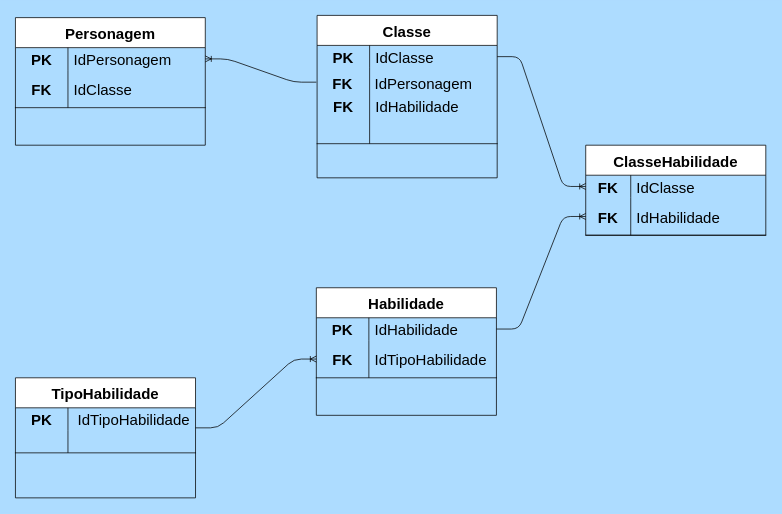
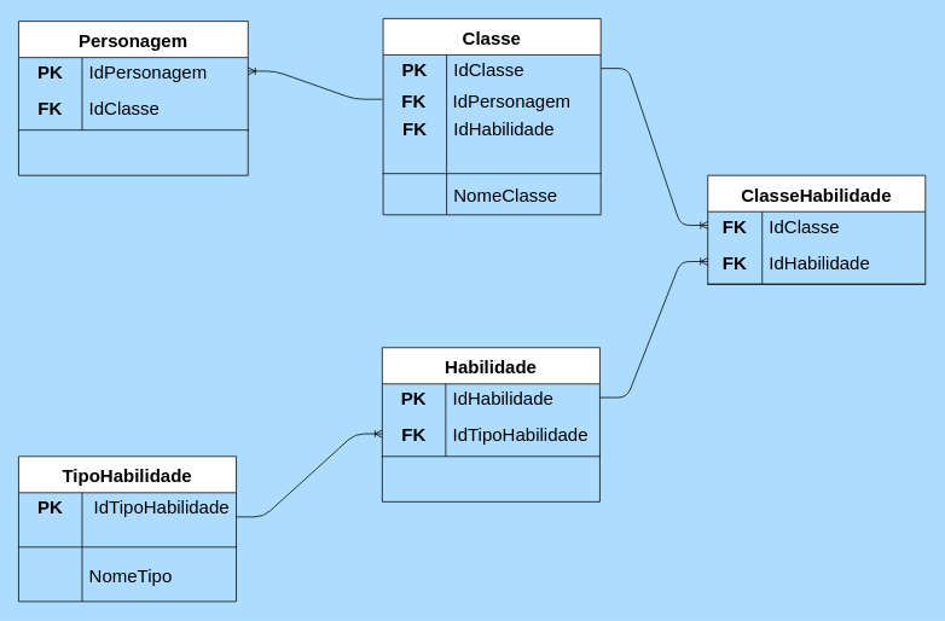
  <mxCell id="0" />
  <mxCell id="1" parent="0" />
  <mxCell id="2" value="Personagem" style="shape=table;startSize=40;container=1;collapsible=1;childLayout=tableLayout;fixedRows=1;rowLines=0;fontStyle=1;align=center;resizeLast=1;fontSize=20;" vertex="1" parent="1"><mxGeometry x="20" y="23" width="253" height="170" as="geometry" /></mxCell>
  <mxCell id="3" value="" style="shape=partialRectangle;collapsible=0;dropTarget=0;pointerEvents=0;fillColor=none;top=0;left=0;bottom=0;right=0;points=[[0,0.5],[1,0.5]];portConstraint=eastwest;" vertex="1" parent="2"><mxGeometry y="40" width="253" height="30" as="geometry" /></mxCell>
  <mxCell id="4" value="PK" style="shape=partialRectangle;connectable=0;fillColor=none;top=0;left=0;bottom=0;right=0;fontStyle=1;overflow=hidden;fontSize=20;" vertex="1" parent="3"><mxGeometry width="70" height="30" as="geometry" /></mxCell>
  <mxCell id="5" value="IdPersonagem" style="shape=partialRectangle;connectable=0;fillColor=none;top=0;left=0;bottom=0;right=0;align=left;spacingLeft=6;fontStyle=0;overflow=hidden;fontSize=20;" vertex="1" parent="3"><mxGeometry x="70" width="183" height="30" as="geometry" /></mxCell>
  <mxCell id="6" value="" style="shape=partialRectangle;collapsible=0;dropTarget=0;pointerEvents=0;fillColor=none;top=0;left=0;bottom=1;right=0;points=[[0,0.5],[1,0.5]];portConstraint=eastwest;" vertex="1" parent="2"><mxGeometry y="70" width="253" height="50" as="geometry" /></mxCell>
  <mxCell id="7" value="FK" style="shape=partialRectangle;connectable=0;fillColor=none;top=0;left=0;bottom=0;right=0;fontStyle=1;overflow=hidden;fontSize=20;" vertex="1" parent="6"><mxGeometry width="70" height="50" as="geometry" /></mxCell>
  <mxCell id="8" value="IdClasse" style="shape=partialRectangle;connectable=0;fillColor=none;top=0;left=0;bottom=0;right=0;align=left;spacingLeft=6;fontStyle=0;overflow=hidden;fontSize=20;" vertex="1" parent="6"><mxGeometry x="70" width="183" height="50" as="geometry" /></mxCell>
  <mxCell id="9" value="" style="shape=partialRectangle;collapsible=0;dropTarget=0;pointerEvents=0;fillColor=none;top=0;left=0;bottom=0;right=0;points=[[0,0.5],[1,0.5]];portConstraint=eastwest;" vertex="1" parent="2"><mxGeometry y="120" width="253" height="50" as="geometry" /></mxCell>
  <mxCell id="10" value="" style="shape=partialRectangle;connectable=0;fillColor=none;top=0;left=0;bottom=0;right=0;editable=1;overflow=hidden;" vertex="1" parent="9"><mxGeometry width="70" height="50" as="geometry" /></mxCell>
  <mxCell id="11" value="TipoHabilidade" style="shape=table;startSize=40;container=1;collapsible=1;childLayout=tableLayout;fixedRows=1;rowLines=0;fontStyle=1;align=center;resizeLast=1;fontSize=20;" vertex="1" parent="1"><mxGeometry x="20" y="503" width="240" height="160" as="geometry" /></mxCell>
  <mxCell id="12" value="" style="shape=partialRectangle;collapsible=0;dropTarget=0;pointerEvents=0;fillColor=none;top=0;left=0;bottom=0;right=0;points=[[0,0.5],[1,0.5]];portConstraint=eastwest;" vertex="1" parent="11"><mxGeometry y="40" width="240" height="30" as="geometry" /></mxCell>
  <mxCell id="13" value="PK" style="shape=partialRectangle;connectable=0;fillColor=none;top=0;left=0;bottom=0;right=0;fontStyle=1;overflow=hidden;fontSize=20;verticalAlign=middle;" vertex="1" parent="12"><mxGeometry width="70" height="30" as="geometry" /></mxCell>
  <mxCell id="14" value="IdTipoHabilidade" style="shape=partialRectangle;connectable=0;fillColor=none;top=0;left=0;bottom=0;right=0;align=center;spacingLeft=6;fontStyle=0;overflow=hidden;fontSize=20;verticalAlign=middle;" vertex="1" parent="12"><mxGeometry x="70" width="170" height="30" as="geometry" /></mxCell>
  <mxCell id="15" value="" style="shape=partialRectangle;collapsible=0;dropTarget=0;pointerEvents=0;fillColor=none;top=0;left=0;bottom=1;right=0;points=[[0,0.5],[1,0.5]];portConstraint=eastwest;" vertex="1" parent="11"><mxGeometry y="70" width="240" height="30" as="geometry" /></mxCell>
  <mxCell id="16" value="" style="shape=partialRectangle;connectable=0;fillColor=none;top=0;left=0;bottom=0;right=0;fontStyle=1;overflow=hidden;fontSize=20;" vertex="1" parent="15"><mxGeometry width="70" height="30" as="geometry" /></mxCell>
  <mxCell id="17" value="" style="shape=partialRectangle;connectable=0;fillColor=none;top=0;left=0;bottom=0;right=0;align=left;spacingLeft=6;fontStyle=5;overflow=hidden;fontSize=20;" vertex="1" parent="15"><mxGeometry x="70" width="170" height="30" as="geometry" /></mxCell>
  <mxCell id="18" value="" style="shape=partialRectangle;collapsible=0;dropTarget=0;pointerEvents=0;fillColor=none;top=0;left=0;bottom=0;right=0;points=[[0,0.5],[1,0.5]];portConstraint=eastwest;" vertex="1" parent="11"><mxGeometry y="100" width="240" height="60" as="geometry" /></mxCell>
  <mxCell id="19" value="" style="shape=partialRectangle;connectable=0;fillColor=none;top=0;left=0;bottom=0;right=0;editable=1;overflow=hidden;" vertex="1" parent="18"><mxGeometry width="70" height="60" as="geometry" /></mxCell>
+ <mxCell id="20" value="NomeTipo" style="shape=partialRectangle;connectable=0;fillColor=none;top=0;left=0;bottom=0;right=0;align=left;spacingLeft=6;overflow=hidden;fontSize=20;" vertex="1" parent="18"><mxGeometry x="70" width="170" height="60" as="geometry" /></mxCell>
  <mxCell id="21" value="Habilidade" style="shape=table;startSize=40;container=1;collapsible=1;childLayout=tableLayout;fixedRows=1;rowLines=0;fontStyle=1;align=center;resizeLast=1;fontSize=20;" vertex="1" parent="1"><mxGeometry x="421" y="383" width="240" height="170" as="geometry" /></mxCell>
  <mxCell id="22" value="" style="shape=partialRectangle;collapsible=0;dropTarget=0;pointerEvents=0;fillColor=none;top=0;left=0;bottom=0;right=0;points=[[0,0.5],[1,0.5]];portConstraint=eastwest;" vertex="1" parent="21"><mxGeometry y="40" width="240" height="30" as="geometry" /></mxCell>
  <mxCell id="23" value="PK" style="shape=partialRectangle;connectable=0;fillColor=none;top=0;left=0;bottom=0;right=0;fontStyle=1;overflow=hidden;fontSize=20;" vertex="1" parent="22"><mxGeometry width="70" height="30" as="geometry" /></mxCell>
  <mxCell id="24" value="IdHabilidade" style="shape=partialRectangle;connectable=0;fillColor=none;top=0;left=0;bottom=0;right=0;align=left;spacingLeft=6;fontStyle=0;overflow=hidden;fontSize=20;" vertex="1" parent="22"><mxGeometry x="70" width="170" height="30" as="geometry" /></mxCell>
  <mxCell id="25" value="" style="shape=partialRectangle;collapsible=0;dropTarget=0;pointerEvents=0;fillColor=none;top=0;left=0;bottom=1;right=0;points=[[0,0.5],[1,0.5]];portConstraint=eastwest;" vertex="1" parent="21"><mxGeometry y="70" width="240" height="50" as="geometry" /></mxCell>
  <mxCell id="26" value="FK" style="shape=partialRectangle;connectable=0;fillColor=none;top=0;left=0;bottom=0;right=0;fontStyle=1;overflow=hidden;fontSize=20;" vertex="1" parent="25"><mxGeometry width="70" height="50" as="geometry" /></mxCell>
  <mxCell id="27" value="IdTipoHabilidade" style="shape=partialRectangle;connectable=0;fillColor=none;top=0;left=0;bottom=0;right=0;align=left;spacingLeft=6;fontStyle=0;overflow=hidden;fontSize=20;" vertex="1" parent="25"><mxGeometry x="70" width="170" height="50" as="geometry" /></mxCell>
  <mxCell id="28" value="" style="shape=partialRectangle;collapsible=0;dropTarget=0;pointerEvents=0;fillColor=none;top=0;left=0;bottom=0;right=0;points=[[0,0.5],[1,0.5]];portConstraint=eastwest;" vertex="1" parent="21"><mxGeometry y="120" width="240" height="50" as="geometry" /></mxCell>
  <mxCell id="29" value="" style="shape=partialRectangle;connectable=0;fillColor=none;top=0;left=0;bottom=0;right=0;editable=1;overflow=hidden;" vertex="1" parent="28"><mxGeometry width="70" height="50" as="geometry" /></mxCell>
  <mxCell id="30" value="Classe" style="shape=table;startSize=40;container=1;collapsible=1;childLayout=tableLayout;fixedRows=1;rowLines=0;fontStyle=1;align=center;resizeLast=1;fontSize=20;" vertex="1" parent="1"><mxGeometry x="422" y="20" width="240" height="216.5" as="geometry" /></mxCell>
  <mxCell id="31" value="" style="shape=partialRectangle;collapsible=0;dropTarget=0;pointerEvents=0;fillColor=none;top=0;left=0;bottom=0;right=0;points=[[0,0.5],[1,0.5]];portConstraint=eastwest;" vertex="1" parent="30"><mxGeometry y="40" width="240" height="30" as="geometry" /></mxCell>
  <mxCell id="32" value="PK" style="shape=partialRectangle;connectable=0;fillColor=none;top=0;left=0;bottom=0;right=0;fontStyle=1;overflow=hidden;fontSize=20;" vertex="1" parent="31"><mxGeometry width="70" height="30" as="geometry" /></mxCell>
  <mxCell id="33" value="IdClasse" style="shape=partialRectangle;connectable=0;fillColor=none;top=0;left=0;bottom=0;right=0;align=left;spacingLeft=6;fontStyle=0;overflow=hidden;fontSize=20;" vertex="1" parent="31"><mxGeometry x="70" width="170" height="30" as="geometry" /></mxCell>
  <mxCell id="34" value="" style="shape=partialRectangle;collapsible=0;dropTarget=0;pointerEvents=0;fillColor=none;top=0;left=0;bottom=1;right=0;points=[[0,0.5],[1,0.5]];portConstraint=eastwest;" vertex="1" parent="30"><mxGeometry y="70" width="240" height="101" as="geometry" /></mxCell>
  <mxCell id="35" value="FK" style="shape=partialRectangle;connectable=0;fillColor=none;top=0;left=0;bottom=0;right=0;fontStyle=1;overflow=hidden;fontSize=20;" vertex="1" parent="34"><mxGeometry width="70" height="101" as="geometry" /></mxCell>
  <mxCell id="36" value="IdHabilidade" style="shape=partialRectangle;connectable=0;fillColor=none;top=0;left=0;bottom=0;right=0;align=left;spacingLeft=6;fontStyle=0;overflow=hidden;fontSize=20;" vertex="1" parent="34"><mxGeometry x="70" width="170" height="101" as="geometry" /></mxCell>
  <mxCell id="37" value="" style="shape=partialRectangle;collapsible=0;dropTarget=0;pointerEvents=0;fillColor=none;top=0;left=0;bottom=0;right=0;points=[[0,0.5],[1,0.5]];portConstraint=eastwest;" vertex="1" parent="30"><mxGeometry y="171" width="240" height="45" as="geometry" /></mxCell>
  <mxCell id="38" value="" style="shape=partialRectangle;connectable=0;fillColor=none;top=0;left=0;bottom=0;right=0;editable=1;overflow=hidden;" vertex="1" parent="37"><mxGeometry width="70" height="45" as="geometry" /></mxCell>
+ <mxCell id="39" value="NomeClasse" style="shape=partialRectangle;connectable=0;fillColor=none;top=0;left=0;bottom=0;right=0;align=left;spacingLeft=6;overflow=hidden;fontSize=20;" vertex="1" parent="37"><mxGeometry x="70" width="170" height="45" as="geometry" /></mxCell>
  <mxCell id="40" value="" style="shape=partialRectangle;collapsible=0;dropTarget=0;pointerEvents=0;fillColor=none;top=0;left=0;bottom=0;right=0;points=[[0,0.5],[1,0.5]];portConstraint=eastwest;" vertex="1" parent="1"><mxGeometry x="421" y="94" width="240" height="30" as="geometry" /></mxCell>
  <mxCell id="41" value="FK" style="shape=partialRectangle;connectable=0;fillColor=none;top=0;left=0;bottom=0;right=0;fontStyle=1;overflow=hidden;fontSize=20;" vertex="1" parent="40"><mxGeometry width="70" height="30" as="geometry" /></mxCell>
  <mxCell id="42" value="IdPersonagem" style="shape=partialRectangle;connectable=0;fillColor=none;top=0;left=0;bottom=0;right=0;align=left;spacingLeft=6;fontStyle=0;overflow=hidden;fontSize=20;" vertex="1" parent="40"><mxGeometry x="70" width="170" height="30" as="geometry" /></mxCell>
  <mxCell id="43" value="ClasseHabilidade" style="shape=table;startSize=40;container=1;collapsible=1;childLayout=tableLayout;fixedRows=1;rowLines=0;fontStyle=1;align=center;resizeLast=1;fontSize=20;" vertex="1" parent="1"><mxGeometry x="780" y="193" width="240" height="120" as="geometry" /></mxCell>
  <mxCell id="44" value="" style="shape=partialRectangle;collapsible=0;dropTarget=0;pointerEvents=0;fillColor=none;top=0;left=0;bottom=0;right=0;points=[[0,0.5],[1,0.5]];portConstraint=eastwest;" vertex="1" parent="43"><mxGeometry y="40" width="240" height="30" as="geometry" /></mxCell>
  <mxCell id="45" value="FK" style="shape=partialRectangle;connectable=0;fillColor=none;top=0;left=0;bottom=0;right=0;fontStyle=1;overflow=hidden;fontSize=20;" vertex="1" parent="44"><mxGeometry width="60" height="30" as="geometry" /></mxCell>
  <mxCell id="46" value="IdClasse" style="shape=partialRectangle;connectable=0;fillColor=none;top=0;left=0;bottom=0;right=0;align=left;spacingLeft=6;fontStyle=0;overflow=hidden;fontSize=20;" vertex="1" parent="44"><mxGeometry x="60" width="180" height="30" as="geometry" /></mxCell>
  <mxCell id="47" value="" style="shape=partialRectangle;collapsible=0;dropTarget=0;pointerEvents=0;fillColor=none;top=0;left=0;bottom=1;right=0;points=[[0,0.5],[1,0.5]];portConstraint=eastwest;" vertex="1" parent="43"><mxGeometry y="70" width="240" height="50" as="geometry" /></mxCell>
  <mxCell id="48" value="FK" style="shape=partialRectangle;connectable=0;fillColor=none;top=0;left=0;bottom=0;right=0;fontStyle=1;overflow=hidden;fontSize=20;" vertex="1" parent="47"><mxGeometry width="60" height="50" as="geometry" /></mxCell>
  <mxCell id="49" value="IdHabilidade" style="shape=partialRectangle;connectable=0;fillColor=none;top=0;left=0;bottom=0;right=0;align=left;spacingLeft=6;fontStyle=0;overflow=hidden;fontSize=20;" vertex="1" parent="47"><mxGeometry x="60" width="180" height="50" as="geometry" /></mxCell>
  <mxCell id="50" value="" style="edgeStyle=entityRelationEdgeStyle;fontSize=12;html=1;endArrow=ERoneToMany;entryX=1;entryY=0.5;entryDx=0;entryDy=0;exitX=0;exitY=0.5;exitDx=0;exitDy=0;" edge="1" parent="1" source="40" target="3"><mxGeometry width="100" height="100" relative="1" as="geometry"><mxPoint x="280" y="143" as="sourcePoint" /><mxPoint x="380" y="43" as="targetPoint" /></mxGeometry></mxCell>
  <mxCell id="51" value="" style="edgeStyle=entityRelationEdgeStyle;fontSize=12;html=1;endArrow=ERoneToMany;entryX=0;entryY=0.5;entryDx=0;entryDy=0;exitX=1;exitY=0.5;exitDx=0;exitDy=0;" edge="1" parent="1" source="31" target="44"><mxGeometry width="100" height="100" relative="1" as="geometry"><mxPoint x="660" y="103" as="sourcePoint" /><mxPoint x="760" y="3" as="targetPoint" /></mxGeometry></mxCell>
  <mxCell id="52" value="" style="edgeStyle=entityRelationEdgeStyle;fontSize=12;html=1;endArrow=ERoneToMany;exitX=1;exitY=0.5;exitDx=0;exitDy=0;" edge="1" parent="1" source="22" target="47"><mxGeometry width="100" height="100" relative="1" as="geometry"><mxPoint x="760" y="533" as="sourcePoint" /><mxPoint x="860" y="433" as="targetPoint" /></mxGeometry></mxCell>
  <mxCell id="53" value="" style="edgeStyle=entityRelationEdgeStyle;fontSize=12;html=1;endArrow=ERoneToMany;entryX=0;entryY=0.5;entryDx=0;entryDy=0;exitX=1;exitY=0.89;exitDx=0;exitDy=0;exitPerimeter=0;" edge="1" parent="1" source="12" target="25"><mxGeometry width="100" height="100" relative="1" as="geometry"><mxPoint x="260" y="603" as="sourcePoint" /><mxPoint x="360" y="503" as="targetPoint" /></mxGeometry></mxCell>
